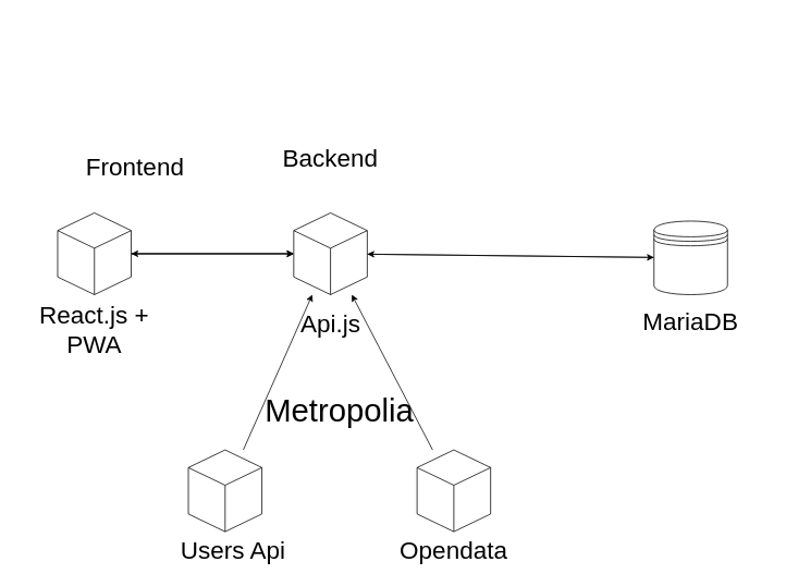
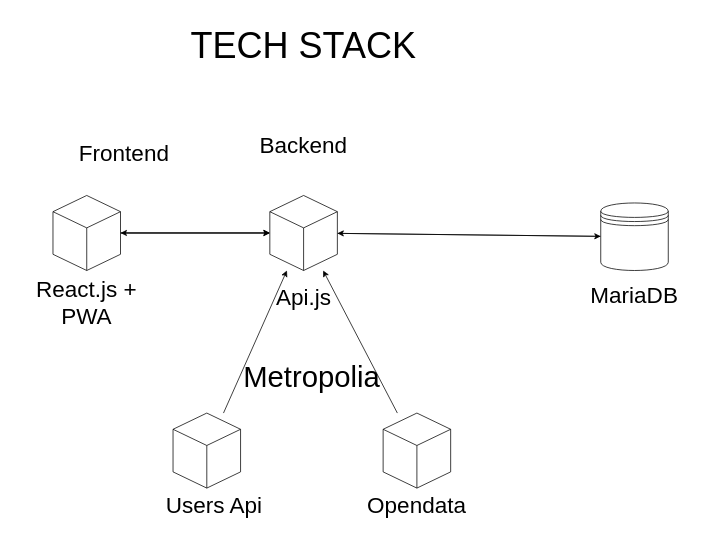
  <mxCell id="0" />
  <mxCell id="1" parent="0" />
  <mxCell id="2" style="edgeStyle=none;html=1;fontSize=30;" edge="1" parent="1" source="3" target="14"><mxGeometry relative="1" as="geometry" /></mxCell>
  <mxCell id="3" value="" style="shape=datastore;whiteSpace=wrap;html=1;" vertex="1" parent="1"><mxGeometry x="800" y="270" width="90" height="90" as="geometry" /></mxCell>
+ <mxCell id="4" value="TECH STACK" style="text;html=1;strokeColor=none;fillColor=none;align=center;verticalAlign=middle;whiteSpace=wrap;rounded=0;fontSize=48;" vertex="1" parent="1"><mxGeometry x="189" y="20" width="430" height="80" as="geometry" /></mxCell>
  <mxCell id="5" value="MariaDB" style="text;html=1;strokeColor=none;fillColor=none;align=center;verticalAlign=middle;whiteSpace=wrap;rounded=0;fontSize=30;" vertex="1" parent="1"><mxGeometry x="750" y="370" width="190" height="45" as="geometry" /></mxCell>
  <mxCell id="6" style="edgeStyle=none;html=1;fontSize=30;" edge="1" parent="1" source="8" target="14"><mxGeometry relative="1" as="geometry" /></mxCell>
  <mxCell id="7" style="edgeStyle=none;html=1;fontSize=30;" edge="1" parent="1" source="8" target="14"><mxGeometry relative="1" as="geometry" /></mxCell>
  <mxCell id="8" value="" style="html=1;whiteSpace=wrap;shape=isoCube2;backgroundOutline=1;isoAngle=15;fontSize=30;" vertex="1" parent="1"><mxGeometry x="70" y="260" width="90" height="100" as="geometry" /></mxCell>
  <mxCell id="9" value="React.js + PWA" style="text;html=1;strokeColor=none;fillColor=none;align=center;verticalAlign=middle;whiteSpace=wrap;rounded=0;fontSize=30;" vertex="1" parent="1"><mxGeometry x="20" y="380" width="190" height="45" as="geometry" /></mxCell>
  <mxCell id="10" value="Frontend" style="text;html=1;strokeColor=none;fillColor=none;align=center;verticalAlign=middle;whiteSpace=wrap;rounded=0;fontSize=30;" vertex="1" parent="1"><mxGeometry x="70" y="180" width="190" height="45" as="geometry" /></mxCell>
  <mxCell id="11" value="Backend" style="text;html=1;strokeColor=none;fillColor=none;align=center;verticalAlign=middle;whiteSpace=wrap;rounded=0;fontSize=30;" vertex="1" parent="1"><mxGeometry x="309" y="170" width="190" height="45" as="geometry" /></mxCell>
  <mxCell id="12" style="edgeStyle=none;html=1;fontSize=30;" edge="1" parent="1" source="14" target="3"><mxGeometry relative="1" as="geometry" /></mxCell>
  <mxCell id="13" style="edgeStyle=none;html=1;fontSize=30;" edge="1" parent="1" source="14" target="8"><mxGeometry relative="1" as="geometry" /></mxCell>
  <mxCell id="14" value="" style="html=1;whiteSpace=wrap;shape=isoCube2;backgroundOutline=1;isoAngle=15;fontSize=30;" vertex="1" parent="1"><mxGeometry x="359" y="260" width="90" height="100" as="geometry" /></mxCell>
  <mxCell id="15" value="Api.js" style="text;html=1;strokeColor=none;fillColor=none;align=center;verticalAlign=middle;whiteSpace=wrap;rounded=0;fontSize=30;" vertex="1" parent="1"><mxGeometry x="348.5" y="370" width="111" height="50" as="geometry" /></mxCell>
  <mxCell id="16" style="edgeStyle=none;html=1;fontSize=39;" edge="1" parent="1" source="17" target="14"><mxGeometry relative="1" as="geometry" /></mxCell>
  <mxCell id="17" value="" style="html=1;whiteSpace=wrap;shape=isoCube2;backgroundOutline=1;isoAngle=15;fontSize=30;" vertex="1" parent="1"><mxGeometry x="510" y="550" width="90" height="100" as="geometry" /></mxCell>
  <mxCell id="18" value="Opendata" style="text;html=1;strokeColor=none;fillColor=none;align=center;verticalAlign=middle;whiteSpace=wrap;rounded=0;fontSize=30;" vertex="1" parent="1"><mxGeometry x="460" y="650" width="190" height="45" as="geometry" /></mxCell>
  <mxCell id="19" style="edgeStyle=none;html=1;fontSize=39;" edge="1" parent="1" source="20" target="14"><mxGeometry relative="1" as="geometry" /></mxCell>
  <mxCell id="20" value="" style="html=1;whiteSpace=wrap;shape=isoCube2;backgroundOutline=1;isoAngle=15;fontSize=30;" vertex="1" parent="1"><mxGeometry x="230" y="550" width="90" height="100" as="geometry" /></mxCell>
  <mxCell id="21" value="Users Api" style="text;html=1;strokeColor=none;fillColor=none;align=center;verticalAlign=middle;whiteSpace=wrap;rounded=0;fontSize=30;" vertex="1" parent="1"><mxGeometry x="190" y="650" width="190" height="45" as="geometry" /></mxCell>
  <mxCell id="22" value="&lt;font style=&quot;font-size: 39px;&quot;&gt;Metropolia&lt;/font&gt;" style="text;html=1;strokeColor=none;fillColor=none;align=center;verticalAlign=middle;whiteSpace=wrap;rounded=0;fontSize=30;" vertex="1" parent="1"><mxGeometry x="320" y="480" width="190" height="45" as="geometry" /></mxCell>
